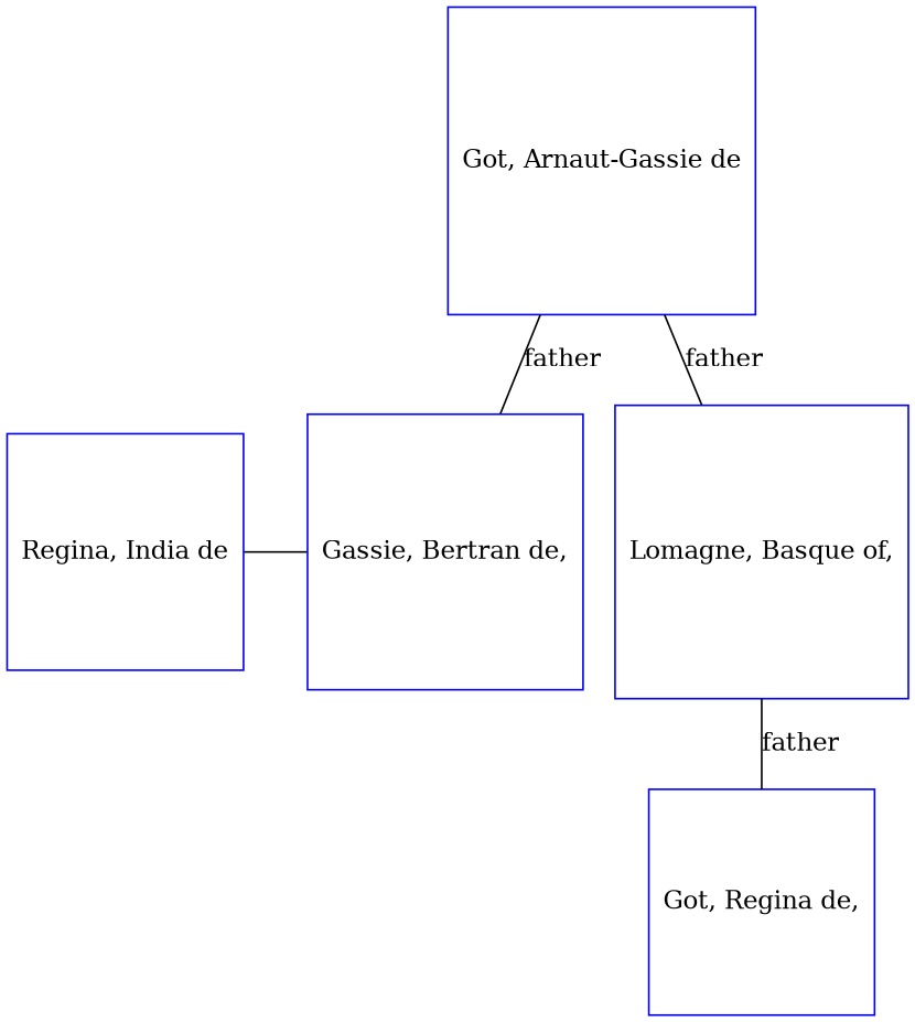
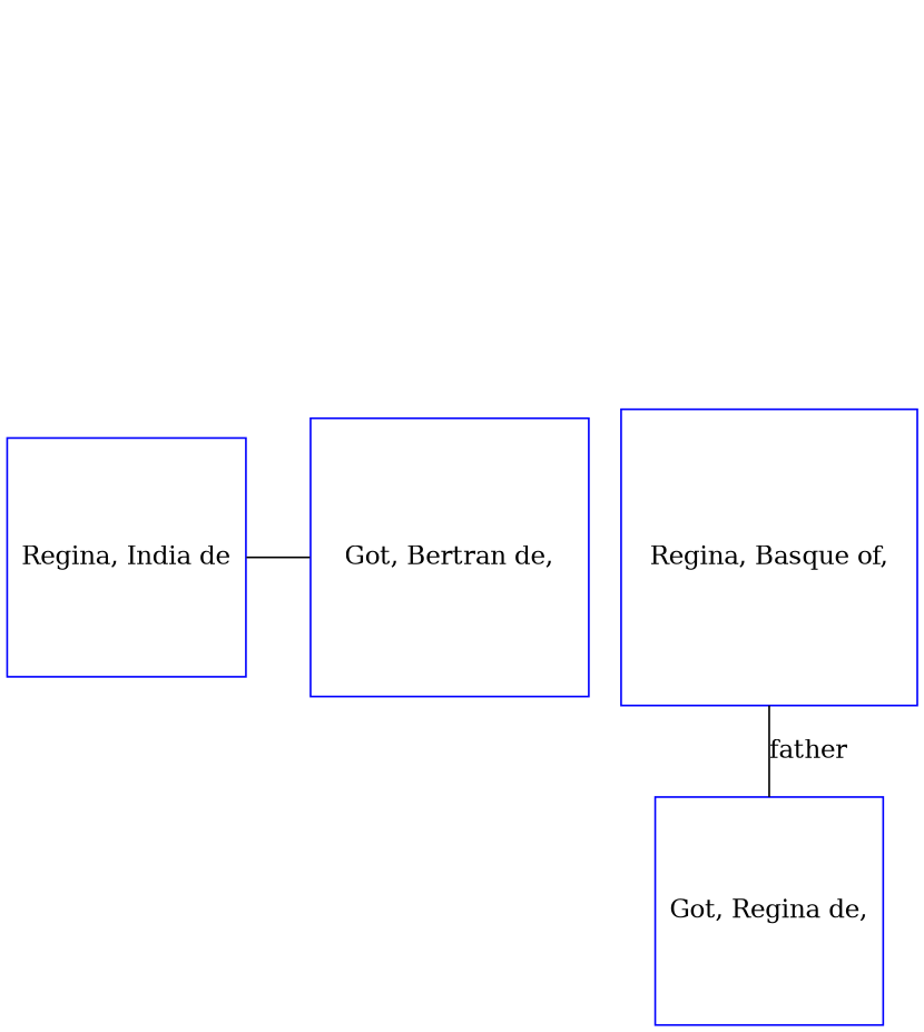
  digraph {
    node [color=blue regular=1 shape=box]
    edge [dir=none arrowsize=0.0]
    n1 [label="Regina, India de"]
-   n2 [label="Gassie, Bertran de,"]
+   n2 [label="Got, Bertran de,"]
    n3 [label="Got, Regina de,"]
-   n4 [label="Lomagne, Basque of,"]
-   n5 [label="Got, Arnaut-Gassie de"]
+   n4 [label="Regina, Basque of,"]
    subgraph sub_1 {
      rank=same
      n1
      n2
    }
    n1 -> n2 [arrowsize=""]
    n4 -> n3 [label=father]
-   n5 -> n2 [label=father]
-   n5 -> n4 [label=father]
  }
